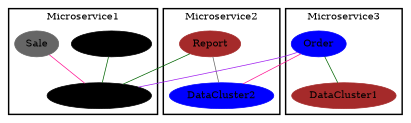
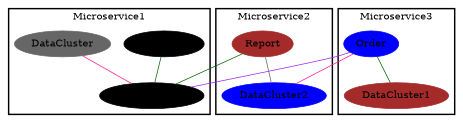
  graph {
    node [color=blue fontcolor=black shape=ellipse style=filled]
    edge [color=darkgreen font=6]
    n1 [label=DataCluster2]
    n2 [color=brown label=Report]
    n3 [label=Order]
    n4 [color=brown label=DataCluster1]
    n5 [color=black label=DataCluster3]
    n6 [color=black label=Inventory]
-   n7 [color=gray40 label=Sale]
+   n7 [color=gray40 label=DataCluster]
    subgraph cluster_1 {
      color=black
      label=Microservice2
      style=bold
      n1
      n2
    }
    subgraph cluster_2 {
      color=black
      label=Microservice3
      style=bold
      n3
      n4
    }
    subgraph cluster_3 {
      color=black
      label=Microservice1
      style=bold
      n5
      n6
      n7
    }
    n2 -- n1 [color=gray40]
    n2 -- n5
    n3 -- n1 [color=deeppink]
    n3 -- n4
    n3 -- n5 [color=purple]
    n6 -- n5
    n7 -- n5 [color=deeppink]
  }
